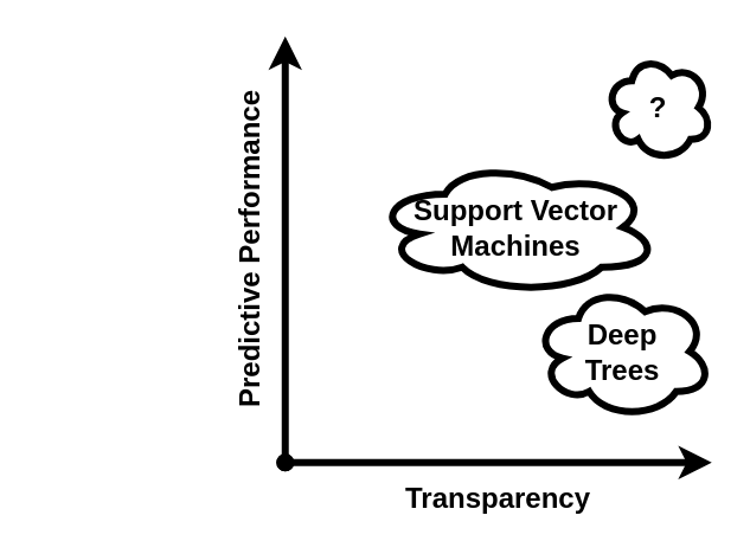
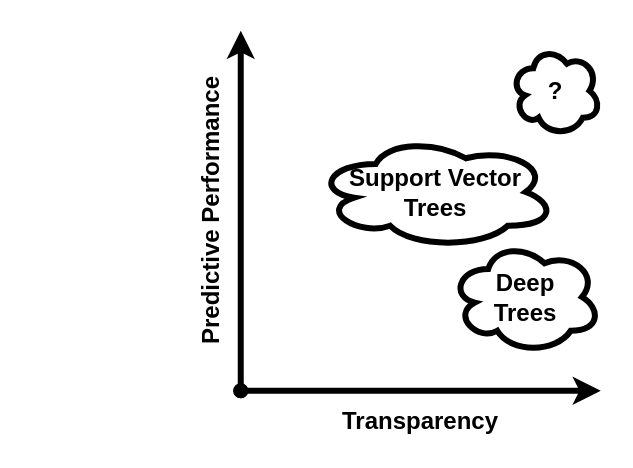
  <mxCell id="0" />
  <mxCell id="1" parent="0" />
  <mxCell id="2" value="" style="endArrow=classic;html=1;strokeWidth=4;startArrow=oval;startFill=1;" parent="1" edge="1"><mxGeometry width="50" height="50" relative="1" as="geometry"><mxPoint x="160" y="260" as="sourcePoint" /><mxPoint x="160" y="20" as="targetPoint" /></mxGeometry></mxCell>
  <mxCell id="3" value="" style="endArrow=classic;html=1;strokeWidth=4;startArrow=oval;startFill=1;" parent="1" edge="1"><mxGeometry width="50" height="50" relative="1" as="geometry"><mxPoint x="160" y="260" as="sourcePoint" /><mxPoint x="400" y="260" as="targetPoint" /></mxGeometry></mxCell>
  <mxCell id="4" value="&lt;font style=&quot;font-size: 16px&quot;&gt;&lt;b&gt;Predictive Performance&lt;/b&gt;&lt;/font&gt;" style="text;html=1;strokeColor=none;fillColor=none;align=center;verticalAlign=middle;whiteSpace=wrap;rounded=0;rotation=-90;" parent="1" vertex="1"><mxGeometry x="20" y="130" width="240" height="20" as="geometry" /></mxCell>
  <mxCell id="5" value="&lt;font style=&quot;font-size: 16px&quot;&gt;&lt;b&gt;Transparency&lt;/b&gt;&lt;/font&gt;" style="text;html=1;strokeColor=none;fillColor=none;align=center;verticalAlign=middle;whiteSpace=wrap;rounded=0;rotation=0;" parent="1" vertex="1"><mxGeometry x="160" y="270" width="240" height="20" as="geometry" /></mxCell>
  <mxCell id="6" value="&lt;b style=&quot;font-size: 16px;&quot;&gt;Deep&lt;br&gt;Trees&lt;/b&gt;" style="ellipse;shape=cloud;whiteSpace=wrap;html=1;strokeWidth=4;" parent="1" vertex="1"><mxGeometry x="300" y="160" width="100" height="75" as="geometry" /></mxCell>
  <mxCell id="7" value="&lt;font style=&quot;font-size: 16px;&quot;&gt;&lt;b&gt;?&lt;/b&gt;&lt;/font&gt;" style="ellipse;shape=cloud;whiteSpace=wrap;html=1;strokeWidth=4;" parent="1" vertex="1"><mxGeometry x="340" y="30" width="60" height="60" as="geometry" /></mxCell>
- <mxCell id="8" value="&lt;font style=&quot;font-size: 16px;&quot;&gt;&lt;b&gt;Support Vector Machines&lt;/b&gt;&lt;/font&gt;" style="ellipse;shape=cloud;whiteSpace=wrap;html=1;strokeWidth=4;" parent="1" vertex="1"><mxGeometry x="210" y="90" width="160" height="75" as="geometry" /></mxCell>
+ <mxCell id="8" value="&lt;font style=&quot;font-size: 16px;&quot;&gt;&lt;b&gt;Support Vector Trees&lt;/b&gt;&lt;/font&gt;" style="ellipse;shape=cloud;whiteSpace=wrap;html=1;strokeWidth=4;" parent="1" vertex="1"><mxGeometry x="210" y="90" width="160" height="75" as="geometry" /></mxCell>
